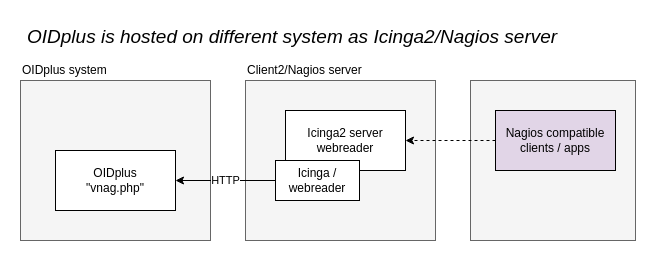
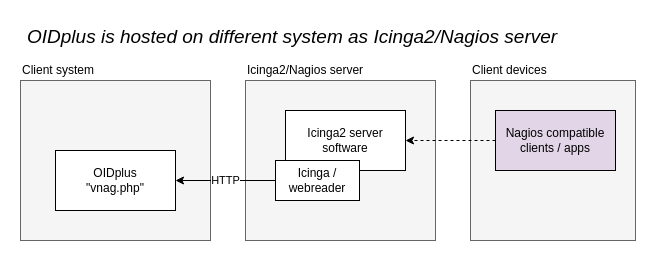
  <mxCell id="0" />
  <mxCell id="1" parent="0" />
  <mxCell id="2" value="" style="rounded=0;whiteSpace=wrap;html=1;fillColor=#f5f5f5;strokeColor=#666666;fontColor=#333333;" vertex="1" parent="1"><mxGeometry x="470" y="80" width="165" height="160" as="geometry" /></mxCell>
  <mxCell id="3" value="" style="rounded=0;whiteSpace=wrap;html=1;fillColor=#f5f5f5;strokeColor=#666666;fontColor=#333333;" vertex="1" parent="1"><mxGeometry x="245" y="80" width="190" height="160" as="geometry" /></mxCell>
  <mxCell id="4" value="" style="rounded=0;whiteSpace=wrap;html=1;fillColor=#f5f5f5;strokeColor=#666666;fontColor=#333333;" vertex="1" parent="1"><mxGeometry x="20" y="80" width="190" height="160" as="geometry" /></mxCell>
  <mxCell id="5" value="&lt;div&gt;OIDplus&lt;/div&gt;&lt;div&gt;&quot;vnag.php&quot;&lt;br&gt;&lt;/div&gt;" style="rounded=0;whiteSpace=wrap;html=1;" vertex="1" parent="1"><mxGeometry x="55" y="150" width="120" height="60" as="geometry" /></mxCell>
- <mxCell id="6" value="&lt;div&gt;Icinga2 server&lt;/div&gt;&lt;div&gt;webreader&lt;br&gt;&lt;/div&gt;" style="rounded=0;whiteSpace=wrap;html=1;" vertex="1" parent="1"><mxGeometry x="285" y="110" width="120" height="60" as="geometry" /></mxCell>
+ <mxCell id="6" value="&lt;div&gt;Icinga2 server&lt;/div&gt;&lt;div&gt;software&lt;br&gt;&lt;/div&gt;" style="rounded=0;whiteSpace=wrap;html=1;" vertex="1" parent="1"><mxGeometry x="285" y="110" width="120" height="60" as="geometry" /></mxCell>
  <mxCell id="7" value="HTTP" style="edgeStyle=orthogonalEdgeStyle;rounded=0;orthogonalLoop=1;jettySize=auto;html=1;entryX=1;entryY=0.5;entryDx=0;entryDy=0;" edge="1" parent="1" source="8" target="5"><mxGeometry relative="1" as="geometry" /></mxCell>
  <mxCell id="8" value="Icinga / webreader" style="rounded=0;whiteSpace=wrap;html=1;" vertex="1" parent="1"><mxGeometry x="275" y="160" width="84" height="40" as="geometry" /></mxCell>
  <mxCell id="9" style="edgeStyle=orthogonalEdgeStyle;rounded=0;orthogonalLoop=1;jettySize=auto;html=1;entryX=1;entryY=0.5;entryDx=0;entryDy=0;dashed=1;" edge="1" parent="1" source="10" target="6"><mxGeometry relative="1" as="geometry" /></mxCell>
  <mxCell id="10" value="&lt;div&gt;Nagios compatible&lt;/div&gt;&lt;div&gt;clients / apps&lt;br&gt;&lt;/div&gt;" style="rounded=0;whiteSpace=wrap;html=1;fillColor=#e1d5e7;" vertex="1" parent="1"><mxGeometry x="495" y="110" width="120" height="60" as="geometry" /></mxCell>
- <mxCell id="11" value="Client2/Nagios server" style="text;html=1;strokeColor=none;fillColor=none;align=left;verticalAlign=middle;whiteSpace=wrap;rounded=0;" vertex="1" parent="1"><mxGeometry x="245" y="60" width="160" height="20" as="geometry" /></mxCell>
- <mxCell id="12" value="OIDplus system" style="text;html=1;strokeColor=none;fillColor=none;align=left;verticalAlign=middle;whiteSpace=wrap;rounded=0;" vertex="1" parent="1"><mxGeometry x="20" y="60" width="160" height="20" as="geometry" /></mxCell>
+ <mxCell id="11" value="Icinga2/Nagios server" style="text;html=1;strokeColor=none;fillColor=none;align=left;verticalAlign=middle;whiteSpace=wrap;rounded=0;" vertex="1" parent="1"><mxGeometry x="245" y="60" width="160" height="20" as="geometry" /></mxCell>
+ <mxCell id="12" value="Client system" style="text;html=1;strokeColor=none;fillColor=none;align=left;verticalAlign=middle;whiteSpace=wrap;rounded=0;" vertex="1" parent="1"><mxGeometry x="20" y="60" width="160" height="20" as="geometry" /></mxCell>
+ <mxCell id="13" value="Client devices" style="text;html=1;strokeColor=none;fillColor=none;align=left;verticalAlign=middle;whiteSpace=wrap;rounded=0;" vertex="1" parent="1"><mxGeometry x="470" y="60" width="160" height="20" as="geometry" /></mxCell>
  <mxCell id="14" value="&lt;font style=&quot;font-size: 19px&quot;&gt;OIDplus is hosted on different system as Icinga2/Nagios server&lt;/font&gt;" style="text;html=1;strokeColor=none;fillColor=none;align=left;verticalAlign=middle;whiteSpace=wrap;rounded=0;fontSize=23;fontStyle=2" vertex="1" parent="1"><mxGeometry x="25" y="20" width="610" height="30" as="geometry" /></mxCell>
